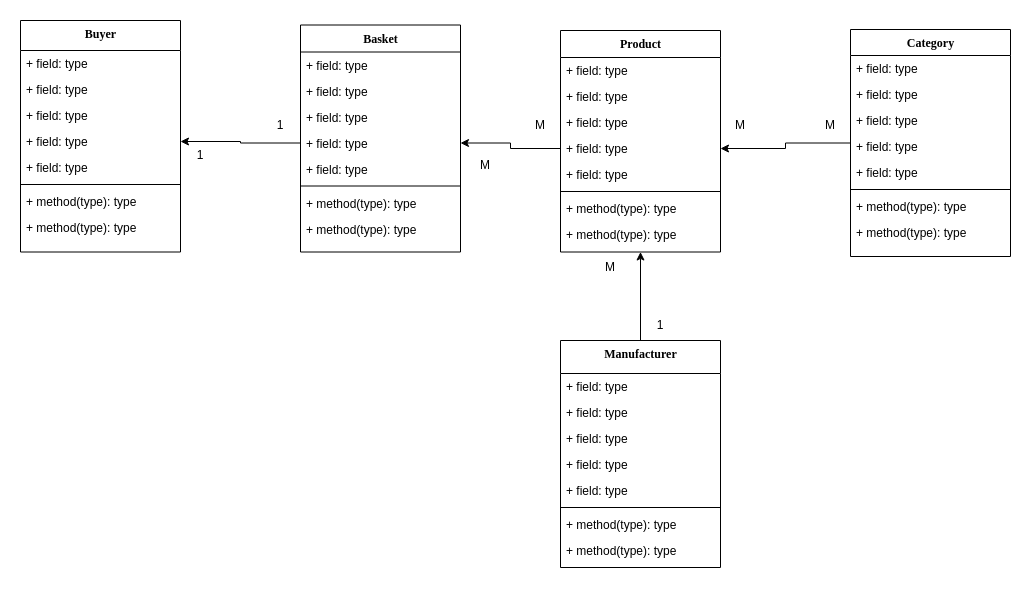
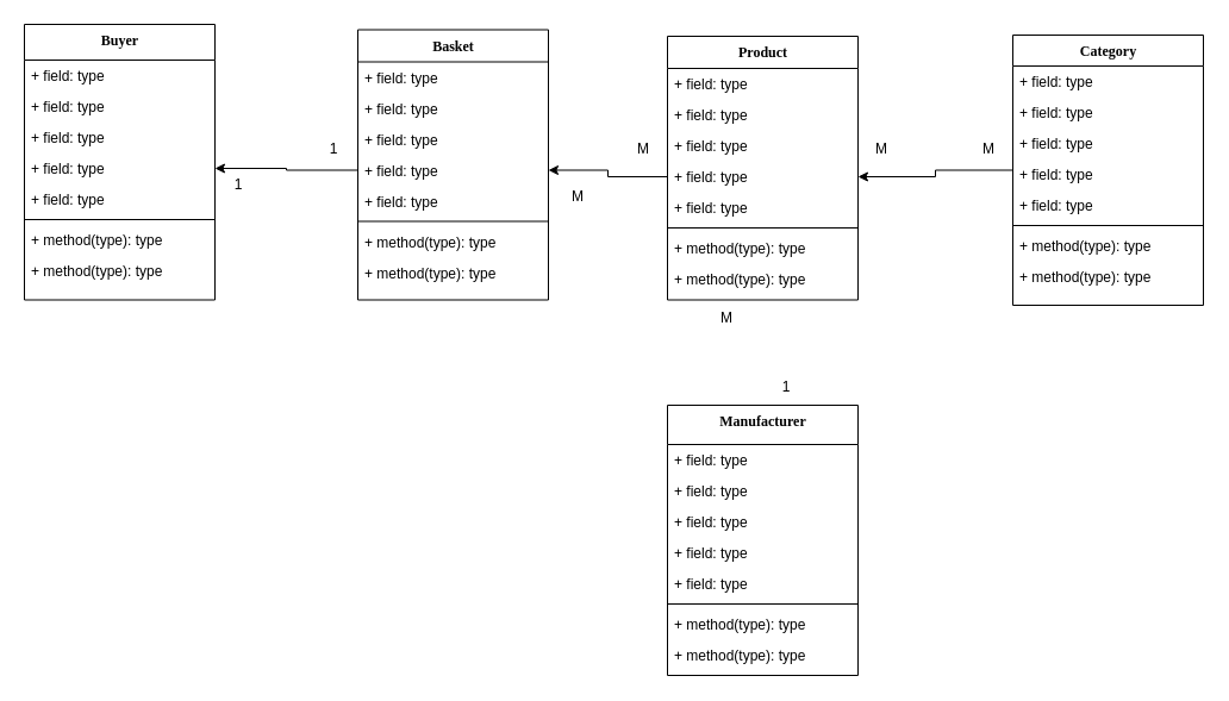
  <mxCell id="0" />
  <mxCell id="1" parent="0" />
  <mxCell id="2" value="Buyer" style="swimlane;html=1;fontStyle=1;align=center;verticalAlign=top;childLayout=stackLayout;horizontal=1;startSize=30;horizontalStack=0;resizeParent=1;resizeLast=0;collapsible=1;marginBottom=0;swimlaneFillColor=#ffffff;rounded=0;shadow=0;comic=0;labelBackgroundColor=none;strokeWidth=1;fillColor=none;fontFamily=Verdana;fontSize=12" parent="1" vertex="1"><mxGeometry x="20" y="20" width="160" height="231.5" as="geometry" /></mxCell>
  <mxCell id="3" value="+ field: type" style="text;html=1;strokeColor=none;fillColor=none;align=left;verticalAlign=top;spacingLeft=4;spacingRight=4;whiteSpace=wrap;overflow=hidden;rotatable=0;points=[[0,0.5],[1,0.5]];portConstraint=eastwest;" parent="2" vertex="1"><mxGeometry y="30" width="160" height="26" as="geometry" /></mxCell>
  <mxCell id="4" value="+ field: type" style="text;html=1;strokeColor=none;fillColor=none;align=left;verticalAlign=top;spacingLeft=4;spacingRight=4;whiteSpace=wrap;overflow=hidden;rotatable=0;points=[[0,0.5],[1,0.5]];portConstraint=eastwest;" parent="2" vertex="1"><mxGeometry y="56" width="160" height="26" as="geometry" /></mxCell>
  <mxCell id="5" value="+ field: type" style="text;html=1;strokeColor=none;fillColor=none;align=left;verticalAlign=top;spacingLeft=4;spacingRight=4;whiteSpace=wrap;overflow=hidden;rotatable=0;points=[[0,0.5],[1,0.5]];portConstraint=eastwest;" parent="2" vertex="1"><mxGeometry y="82" width="160" height="26" as="geometry" /></mxCell>
  <mxCell id="6" value="+ field: type" style="text;html=1;strokeColor=none;fillColor=none;align=left;verticalAlign=top;spacingLeft=4;spacingRight=4;whiteSpace=wrap;overflow=hidden;rotatable=0;points=[[0,0.5],[1,0.5]];portConstraint=eastwest;" parent="2" vertex="1"><mxGeometry y="108" width="160" height="26" as="geometry" /></mxCell>
  <mxCell id="7" value="+ field: type" style="text;html=1;strokeColor=none;fillColor=none;align=left;verticalAlign=top;spacingLeft=4;spacingRight=4;whiteSpace=wrap;overflow=hidden;rotatable=0;points=[[0,0.5],[1,0.5]];portConstraint=eastwest;" parent="2" vertex="1"><mxGeometry y="134" width="160" height="26" as="geometry" /></mxCell>
  <mxCell id="8" value="" style="line;html=1;strokeWidth=1;fillColor=none;align=left;verticalAlign=middle;spacingTop=-1;spacingLeft=3;spacingRight=3;rotatable=0;labelPosition=right;points=[];portConstraint=eastwest;" parent="2" vertex="1"><mxGeometry y="160" width="160" height="8" as="geometry" /></mxCell>
  <mxCell id="9" value="+ method(type): type" style="text;html=1;strokeColor=none;fillColor=none;align=left;verticalAlign=top;spacingLeft=4;spacingRight=4;whiteSpace=wrap;overflow=hidden;rotatable=0;points=[[0,0.5],[1,0.5]];portConstraint=eastwest;" parent="2" vertex="1"><mxGeometry y="168" width="160" height="26" as="geometry" /></mxCell>
  <mxCell id="10" value="+ method(type): type" style="text;html=1;strokeColor=none;fillColor=none;align=left;verticalAlign=top;spacingLeft=4;spacingRight=4;whiteSpace=wrap;overflow=hidden;rotatable=0;points=[[0,0.5],[1,0.5]];portConstraint=eastwest;" parent="2" vertex="1"><mxGeometry y="194" width="160" height="26" as="geometry" /></mxCell>
  <mxCell id="11" value="Product" style="swimlane;html=1;fontStyle=1;align=center;verticalAlign=top;childLayout=stackLayout;horizontal=1;startSize=27;horizontalStack=0;resizeParent=1;resizeLast=0;collapsible=1;marginBottom=0;swimlaneFillColor=#ffffff;rounded=0;shadow=0;comic=0;labelBackgroundColor=none;strokeWidth=1;fillColor=none;fontFamily=Verdana;fontSize=12" vertex="1" parent="1"><mxGeometry x="560" y="30" width="160" height="221.5" as="geometry" /></mxCell>
  <mxCell id="12" value="+ field: type" style="text;html=1;strokeColor=none;fillColor=none;align=left;verticalAlign=top;spacingLeft=4;spacingRight=4;whiteSpace=wrap;overflow=hidden;rotatable=0;points=[[0,0.5],[1,0.5]];portConstraint=eastwest;" vertex="1" parent="11"><mxGeometry y="27" width="160" height="26" as="geometry" /></mxCell>
  <mxCell id="13" value="+ field: type" style="text;html=1;strokeColor=none;fillColor=none;align=left;verticalAlign=top;spacingLeft=4;spacingRight=4;whiteSpace=wrap;overflow=hidden;rotatable=0;points=[[0,0.5],[1,0.5]];portConstraint=eastwest;" vertex="1" parent="11"><mxGeometry y="53" width="160" height="26" as="geometry" /></mxCell>
  <mxCell id="14" value="+ field: type" style="text;html=1;strokeColor=none;fillColor=none;align=left;verticalAlign=top;spacingLeft=4;spacingRight=4;whiteSpace=wrap;overflow=hidden;rotatable=0;points=[[0,0.5],[1,0.5]];portConstraint=eastwest;" vertex="1" parent="11"><mxGeometry y="79" width="160" height="26" as="geometry" /></mxCell>
  <mxCell id="15" value="+ field: type" style="text;html=1;strokeColor=none;fillColor=none;align=left;verticalAlign=top;spacingLeft=4;spacingRight=4;whiteSpace=wrap;overflow=hidden;rotatable=0;points=[[0,0.5],[1,0.5]];portConstraint=eastwest;" vertex="1" parent="11"><mxGeometry y="105" width="160" height="26" as="geometry" /></mxCell>
  <mxCell id="16" value="+ field: type" style="text;html=1;strokeColor=none;fillColor=none;align=left;verticalAlign=top;spacingLeft=4;spacingRight=4;whiteSpace=wrap;overflow=hidden;rotatable=0;points=[[0,0.5],[1,0.5]];portConstraint=eastwest;" vertex="1" parent="11"><mxGeometry y="131" width="160" height="26" as="geometry" /></mxCell>
  <mxCell id="17" value="" style="line;html=1;strokeWidth=1;fillColor=none;align=left;verticalAlign=middle;spacingTop=-1;spacingLeft=3;spacingRight=3;rotatable=0;labelPosition=right;points=[];portConstraint=eastwest;" vertex="1" parent="11"><mxGeometry y="157" width="160" height="8" as="geometry" /></mxCell>
  <mxCell id="18" value="+ method(type): type" style="text;html=1;strokeColor=none;fillColor=none;align=left;verticalAlign=top;spacingLeft=4;spacingRight=4;whiteSpace=wrap;overflow=hidden;rotatable=0;points=[[0,0.5],[1,0.5]];portConstraint=eastwest;" vertex="1" parent="11"><mxGeometry y="165" width="160" height="26" as="geometry" /></mxCell>
  <mxCell id="19" value="+ method(type): type" style="text;html=1;strokeColor=none;fillColor=none;align=left;verticalAlign=top;spacingLeft=4;spacingRight=4;whiteSpace=wrap;overflow=hidden;rotatable=0;points=[[0,0.5],[1,0.5]];portConstraint=eastwest;" vertex="1" parent="11"><mxGeometry y="191" width="160" height="26" as="geometry" /></mxCell>
- <mxCell id="20" style="edgeStyle=orthogonalEdgeStyle;rounded=0;orthogonalLoop=1;jettySize=auto;html=1;exitX=0.5;exitY=0;exitDx=0;exitDy=0;entryX=0.5;entryY=1;entryDx=0;entryDy=0;" edge="1" parent="1" source="21" target="11"><mxGeometry relative="1" as="geometry" /></mxCell>
  <mxCell id="21" value="&lt;font face=&quot;Georgia&quot;&gt;Manufacturer&lt;/font&gt;" style="swimlane;html=1;fontStyle=1;align=center;verticalAlign=top;childLayout=stackLayout;horizontal=1;startSize=33;horizontalStack=0;resizeParent=1;resizeLast=0;collapsible=1;marginBottom=0;swimlaneFillColor=#ffffff;rounded=0;shadow=0;comic=0;labelBackgroundColor=none;strokeWidth=1;fontFamily=Verdana;fontSize=12;" vertex="1" parent="1"><mxGeometry x="560" y="340" width="160" height="227" as="geometry" /></mxCell>
  <mxCell id="22" value="+ field: type" style="text;html=1;strokeColor=none;fillColor=none;align=left;verticalAlign=top;spacingLeft=4;spacingRight=4;whiteSpace=wrap;overflow=hidden;rotatable=0;points=[[0,0.5],[1,0.5]];portConstraint=eastwest;" vertex="1" parent="21"><mxGeometry y="33" width="160" height="26" as="geometry" /></mxCell>
  <mxCell id="23" value="+ field: type" style="text;html=1;strokeColor=none;fillColor=none;align=left;verticalAlign=top;spacingLeft=4;spacingRight=4;whiteSpace=wrap;overflow=hidden;rotatable=0;points=[[0,0.5],[1,0.5]];portConstraint=eastwest;" vertex="1" parent="21"><mxGeometry y="59" width="160" height="26" as="geometry" /></mxCell>
  <mxCell id="24" value="+ field: type" style="text;html=1;strokeColor=none;fillColor=none;align=left;verticalAlign=top;spacingLeft=4;spacingRight=4;whiteSpace=wrap;overflow=hidden;rotatable=0;points=[[0,0.5],[1,0.5]];portConstraint=eastwest;" vertex="1" parent="21"><mxGeometry y="85" width="160" height="26" as="geometry" /></mxCell>
  <mxCell id="25" value="+ field: type" style="text;html=1;strokeColor=none;fillColor=none;align=left;verticalAlign=top;spacingLeft=4;spacingRight=4;whiteSpace=wrap;overflow=hidden;rotatable=0;points=[[0,0.5],[1,0.5]];portConstraint=eastwest;" vertex="1" parent="21"><mxGeometry y="111" width="160" height="26" as="geometry" /></mxCell>
  <mxCell id="26" value="+ field: type" style="text;html=1;strokeColor=none;fillColor=none;align=left;verticalAlign=top;spacingLeft=4;spacingRight=4;whiteSpace=wrap;overflow=hidden;rotatable=0;points=[[0,0.5],[1,0.5]];portConstraint=eastwest;" vertex="1" parent="21"><mxGeometry y="137" width="160" height="26" as="geometry" /></mxCell>
  <mxCell id="27" value="" style="line;html=1;strokeWidth=1;fillColor=none;align=left;verticalAlign=middle;spacingTop=-1;spacingLeft=3;spacingRight=3;rotatable=0;labelPosition=right;points=[];portConstraint=eastwest;" vertex="1" parent="21"><mxGeometry y="163" width="160" height="8" as="geometry" /></mxCell>
  <mxCell id="28" value="+ method(type): type" style="text;html=1;strokeColor=none;fillColor=none;align=left;verticalAlign=top;spacingLeft=4;spacingRight=4;whiteSpace=wrap;overflow=hidden;rotatable=0;points=[[0,0.5],[1,0.5]];portConstraint=eastwest;" vertex="1" parent="21"><mxGeometry y="171" width="160" height="26" as="geometry" /></mxCell>
  <mxCell id="29" value="+ method(type): type" style="text;html=1;strokeColor=none;fillColor=none;align=left;verticalAlign=top;spacingLeft=4;spacingRight=4;whiteSpace=wrap;overflow=hidden;rotatable=0;points=[[0,0.5],[1,0.5]];portConstraint=eastwest;" vertex="1" parent="21"><mxGeometry y="197" width="160" height="26" as="geometry" /></mxCell>
  <mxCell id="30" value="Basket" style="swimlane;html=1;fontStyle=1;align=center;verticalAlign=top;childLayout=stackLayout;horizontal=1;startSize=27;horizontalStack=0;resizeParent=1;resizeLast=0;collapsible=1;marginBottom=0;swimlaneFillColor=#ffffff;rounded=0;shadow=0;comic=0;labelBackgroundColor=none;strokeWidth=1;fillColor=none;fontFamily=Verdana;fontSize=12" vertex="1" parent="1"><mxGeometry x="300" y="24.5" width="160" height="227" as="geometry" /></mxCell>
  <mxCell id="31" value="+ field: type" style="text;html=1;strokeColor=none;fillColor=none;align=left;verticalAlign=top;spacingLeft=4;spacingRight=4;whiteSpace=wrap;overflow=hidden;rotatable=0;points=[[0,0.5],[1,0.5]];portConstraint=eastwest;" vertex="1" parent="30"><mxGeometry y="27" width="160" height="26" as="geometry" /></mxCell>
  <mxCell id="32" value="+ field: type" style="text;html=1;strokeColor=none;fillColor=none;align=left;verticalAlign=top;spacingLeft=4;spacingRight=4;whiteSpace=wrap;overflow=hidden;rotatable=0;points=[[0,0.5],[1,0.5]];portConstraint=eastwest;" vertex="1" parent="30"><mxGeometry y="53" width="160" height="26" as="geometry" /></mxCell>
  <mxCell id="33" value="+ field: type" style="text;html=1;strokeColor=none;fillColor=none;align=left;verticalAlign=top;spacingLeft=4;spacingRight=4;whiteSpace=wrap;overflow=hidden;rotatable=0;points=[[0,0.5],[1,0.5]];portConstraint=eastwest;" vertex="1" parent="30"><mxGeometry y="79" width="160" height="26" as="geometry" /></mxCell>
  <mxCell id="34" value="+ field: type" style="text;html=1;strokeColor=none;fillColor=none;align=left;verticalAlign=top;spacingLeft=4;spacingRight=4;whiteSpace=wrap;overflow=hidden;rotatable=0;points=[[0,0.5],[1,0.5]];portConstraint=eastwest;" vertex="1" parent="30"><mxGeometry y="105" width="160" height="26" as="geometry" /></mxCell>
  <mxCell id="35" value="+ field: type" style="text;html=1;strokeColor=none;fillColor=none;align=left;verticalAlign=top;spacingLeft=4;spacingRight=4;whiteSpace=wrap;overflow=hidden;rotatable=0;points=[[0,0.5],[1,0.5]];portConstraint=eastwest;" vertex="1" parent="30"><mxGeometry y="131" width="160" height="26" as="geometry" /></mxCell>
  <mxCell id="36" value="" style="line;html=1;strokeWidth=1;fillColor=none;align=left;verticalAlign=middle;spacingTop=-1;spacingLeft=3;spacingRight=3;rotatable=0;labelPosition=right;points=[];portConstraint=eastwest;" vertex="1" parent="30"><mxGeometry y="157" width="160" height="8" as="geometry" /></mxCell>
  <mxCell id="37" value="+ method(type): type" style="text;html=1;strokeColor=none;fillColor=none;align=left;verticalAlign=top;spacingLeft=4;spacingRight=4;whiteSpace=wrap;overflow=hidden;rotatable=0;points=[[0,0.5],[1,0.5]];portConstraint=eastwest;" vertex="1" parent="30"><mxGeometry y="165" width="160" height="26" as="geometry" /></mxCell>
  <mxCell id="38" value="+ method(type): type" style="text;html=1;strokeColor=none;fillColor=none;align=left;verticalAlign=top;spacingLeft=4;spacingRight=4;whiteSpace=wrap;overflow=hidden;rotatable=0;points=[[0,0.5],[1,0.5]];portConstraint=eastwest;" vertex="1" parent="30"><mxGeometry y="191" width="160" height="26" as="geometry" /></mxCell>
  <mxCell id="39" style="edgeStyle=orthogonalEdgeStyle;rounded=0;orthogonalLoop=1;jettySize=auto;html=1;exitX=0;exitY=0.5;exitDx=0;exitDy=0;entryX=1;entryY=0.5;entryDx=0;entryDy=0;" edge="1" parent="1" source="15" target="34"><mxGeometry relative="1" as="geometry" /></mxCell>
  <mxCell id="40" value="1" style="text;html=1;align=center;verticalAlign=middle;whiteSpace=wrap;rounded=0;" vertex="1" parent="1"><mxGeometry x="250" y="110" width="60" height="30" as="geometry" /></mxCell>
  <mxCell id="41" value="1" style="text;html=1;align=center;verticalAlign=middle;whiteSpace=wrap;rounded=0;" vertex="1" parent="1"><mxGeometry x="630" y="310" width="60" height="30" as="geometry" /></mxCell>
  <mxCell id="42" value="M" style="text;html=1;align=center;verticalAlign=middle;whiteSpace=wrap;rounded=0;" vertex="1" parent="1"><mxGeometry x="510" y="110" width="60" height="30" as="geometry" /></mxCell>
  <mxCell id="43" value="M" style="text;html=1;align=center;verticalAlign=middle;whiteSpace=wrap;rounded=0;" vertex="1" parent="1"><mxGeometry x="580" y="251.5" width="60" height="30" as="geometry" /></mxCell>
  <mxCell id="44" value="M" style="text;html=1;align=center;verticalAlign=middle;whiteSpace=wrap;rounded=0;" vertex="1" parent="1"><mxGeometry x="460" y="150" width="50" height="30" as="geometry" /></mxCell>
  <mxCell id="45" style="edgeStyle=orthogonalEdgeStyle;rounded=0;orthogonalLoop=1;jettySize=auto;html=1;entryX=1;entryY=0.5;entryDx=0;entryDy=0;" edge="1" parent="1" source="46" target="15"><mxGeometry relative="1" as="geometry" /></mxCell>
  <mxCell id="46" value="Category" style="swimlane;html=1;fontStyle=1;align=center;verticalAlign=top;childLayout=stackLayout;horizontal=1;startSize=26;horizontalStack=0;resizeParent=1;resizeLast=0;collapsible=1;marginBottom=0;swimlaneFillColor=#ffffff;rounded=0;shadow=0;comic=0;labelBackgroundColor=none;strokeWidth=1;fillColor=none;fontFamily=Verdana;fontSize=12" vertex="1" parent="1"><mxGeometry x="850" y="29" width="160" height="227" as="geometry" /></mxCell>
  <mxCell id="47" value="+ field: type" style="text;html=1;strokeColor=none;fillColor=none;align=left;verticalAlign=top;spacingLeft=4;spacingRight=4;whiteSpace=wrap;overflow=hidden;rotatable=0;points=[[0,0.5],[1,0.5]];portConstraint=eastwest;" vertex="1" parent="46"><mxGeometry y="26" width="160" height="26" as="geometry" /></mxCell>
  <mxCell id="48" value="+ field: type" style="text;html=1;strokeColor=none;fillColor=none;align=left;verticalAlign=top;spacingLeft=4;spacingRight=4;whiteSpace=wrap;overflow=hidden;rotatable=0;points=[[0,0.5],[1,0.5]];portConstraint=eastwest;" vertex="1" parent="46"><mxGeometry y="52" width="160" height="26" as="geometry" /></mxCell>
  <mxCell id="49" value="+ field: type" style="text;html=1;strokeColor=none;fillColor=none;align=left;verticalAlign=top;spacingLeft=4;spacingRight=4;whiteSpace=wrap;overflow=hidden;rotatable=0;points=[[0,0.5],[1,0.5]];portConstraint=eastwest;" vertex="1" parent="46"><mxGeometry y="78" width="160" height="26" as="geometry" /></mxCell>
  <mxCell id="50" value="+ field: type" style="text;html=1;strokeColor=none;fillColor=none;align=left;verticalAlign=top;spacingLeft=4;spacingRight=4;whiteSpace=wrap;overflow=hidden;rotatable=0;points=[[0,0.5],[1,0.5]];portConstraint=eastwest;" vertex="1" parent="46"><mxGeometry y="104" width="160" height="26" as="geometry" /></mxCell>
  <mxCell id="51" value="+ field: type" style="text;html=1;strokeColor=none;fillColor=none;align=left;verticalAlign=top;spacingLeft=4;spacingRight=4;whiteSpace=wrap;overflow=hidden;rotatable=0;points=[[0,0.5],[1,0.5]];portConstraint=eastwest;" vertex="1" parent="46"><mxGeometry y="130" width="160" height="26" as="geometry" /></mxCell>
  <mxCell id="52" value="" style="line;html=1;strokeWidth=1;fillColor=none;align=left;verticalAlign=middle;spacingTop=-1;spacingLeft=3;spacingRight=3;rotatable=0;labelPosition=right;points=[];portConstraint=eastwest;" vertex="1" parent="46"><mxGeometry y="156" width="160" height="8" as="geometry" /></mxCell>
  <mxCell id="53" value="+ method(type): type" style="text;html=1;strokeColor=none;fillColor=none;align=left;verticalAlign=top;spacingLeft=4;spacingRight=4;whiteSpace=wrap;overflow=hidden;rotatable=0;points=[[0,0.5],[1,0.5]];portConstraint=eastwest;" vertex="1" parent="46"><mxGeometry y="164" width="160" height="26" as="geometry" /></mxCell>
  <mxCell id="54" value="+ method(type): type" style="text;html=1;strokeColor=none;fillColor=none;align=left;verticalAlign=top;spacingLeft=4;spacingRight=4;whiteSpace=wrap;overflow=hidden;rotatable=0;points=[[0,0.5],[1,0.5]];portConstraint=eastwest;" vertex="1" parent="46"><mxGeometry y="190" width="160" height="26" as="geometry" /></mxCell>
  <mxCell id="55" value="M" style="text;html=1;align=center;verticalAlign=middle;whiteSpace=wrap;rounded=0;" vertex="1" parent="1"><mxGeometry x="800" y="110" width="60" height="30" as="geometry" /></mxCell>
  <mxCell id="56" value="M" style="text;html=1;align=center;verticalAlign=middle;whiteSpace=wrap;rounded=0;" vertex="1" parent="1"><mxGeometry x="710" y="110" width="60" height="30" as="geometry" /></mxCell>
  <mxCell id="57" value="1" style="text;html=1;align=center;verticalAlign=middle;whiteSpace=wrap;rounded=0;" vertex="1" parent="1"><mxGeometry x="170" y="140" width="60" height="30" as="geometry" /></mxCell>
  <mxCell id="58" style="edgeStyle=orthogonalEdgeStyle;rounded=0;orthogonalLoop=1;jettySize=auto;html=1;exitX=0;exitY=0.5;exitDx=0;exitDy=0;entryX=1;entryY=0.5;entryDx=0;entryDy=0;" edge="1" parent="1" source="34" target="6"><mxGeometry relative="1" as="geometry" /></mxCell>
